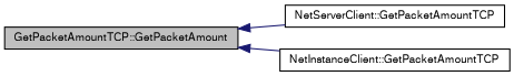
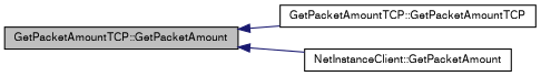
  digraph {
    rankdir=LR
    node [color=black fillcolor=white fontname=FreeSans fontsize=10 shape=record style=filled]
    edge [color=midnightblue dir=back fontname=FreeSans fontsize=10 labelfontname=FreeSans labelfontsize=10 style=solid]
    n1 [fillcolor=grey75 fontcolor=black height=0.2 label="GetPacketAmountTCP::GetPacketAmount" width=0.4]
-   n2 [height=0.2 label="NetServerClient::GetPacketAmountTCP" width=0.4]
-   n3 [height=0.2 label="NetInstanceClient::GetPacketAmountTCP" width=0.4]
+   n2 [height=0.2 label="GetPacketAmountTCP::GetPacketAmountTCP" width=0.4]
+   n3 [height=0.2 label="NetInstanceClient::GetPacketAmount" width=0.4]
    n1 -> n2
    n1 -> n3
  }
